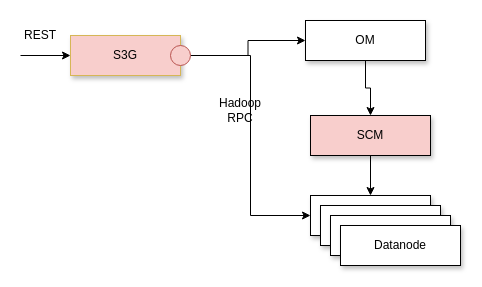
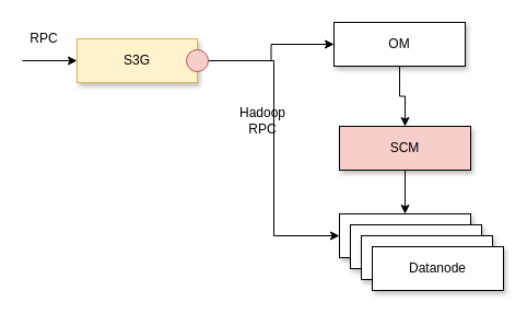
  <mxCell id="0" />
  <mxCell id="1" parent="0" />
- <mxCell id="2" value="S3G" style="rounded=0;whiteSpace=wrap;html=1;fillColor=#f8cecc;strokeColor=#d6b656;shadow=1;" vertex="1" parent="1"><mxGeometry x="70" y="35" width="110" height="40" as="geometry" /></mxCell>
+ <mxCell id="2" value="S3G" style="rounded=0;whiteSpace=wrap;html=1;fillColor=#fff2cc;strokeColor=#d6b656;shadow=1;" vertex="1" parent="1"><mxGeometry x="70" y="35" width="110" height="40" as="geometry" /></mxCell>
  <mxCell id="3" style="edgeStyle=orthogonalEdgeStyle;rounded=0;orthogonalLoop=1;jettySize=auto;html=1;entryX=0;entryY=0.5;entryDx=0;entryDy=0;" edge="1" parent="1" source="5" target="9"><mxGeometry relative="1" as="geometry" /></mxCell>
  <mxCell id="4" style="edgeStyle=orthogonalEdgeStyle;rounded=0;orthogonalLoop=1;jettySize=auto;html=1;entryX=0;entryY=0.5;entryDx=0;entryDy=0;" edge="1" parent="1" source="5" target="10"><mxGeometry relative="1" as="geometry" /></mxCell>
  <mxCell id="5" value="" style="ellipse;whiteSpace=wrap;html=1;fillColor=#f8cecc;strokeColor=#b85450;" vertex="1" parent="1"><mxGeometry x="170" y="45" width="20" height="20" as="geometry" /></mxCell>
  <mxCell id="6" style="edgeStyle=orthogonalEdgeStyle;rounded=0;orthogonalLoop=1;jettySize=auto;html=1;" edge="1" parent="1" source="7" target="10"><mxGeometry relative="1" as="geometry" /></mxCell>
  <mxCell id="7" value="SCM" style="rounded=0;whiteSpace=wrap;html=1;shadow=1;fillColor=#f8cecc;" vertex="1" parent="1"><mxGeometry x="310" y="115" width="120" height="40" as="geometry" /></mxCell>
  <mxCell id="8" style="edgeStyle=orthogonalEdgeStyle;rounded=0;orthogonalLoop=1;jettySize=auto;html=1;entryX=0.5;entryY=0;entryDx=0;entryDy=0;" edge="1" parent="1" source="9" target="7"><mxGeometry relative="1" as="geometry" /></mxCell>
  <mxCell id="9" value="OM" style="rounded=0;whiteSpace=wrap;html=1;shadow=1;" vertex="1" parent="1"><mxGeometry x="305" y="20" width="120" height="40" as="geometry" /></mxCell>
  <mxCell id="10" value="Datanode" style="rounded=0;whiteSpace=wrap;html=1;shadow=1;" vertex="1" parent="1"><mxGeometry x="310" y="195" width="120" height="40" as="geometry" /></mxCell>
  <mxCell id="11" value="Datanode" style="rounded=0;whiteSpace=wrap;html=1;shadow=1;" vertex="1" parent="1"><mxGeometry x="320" y="205" width="120" height="40" as="geometry" /></mxCell>
  <mxCell id="12" value="Datanode" style="rounded=0;whiteSpace=wrap;html=1;shadow=1;" vertex="1" parent="1"><mxGeometry x="330" y="215" width="120" height="40" as="geometry" /></mxCell>
  <mxCell id="13" value="Datanode" style="rounded=0;whiteSpace=wrap;html=1;shadow=1;" vertex="1" parent="1"><mxGeometry x="340" y="225" width="120" height="40" as="geometry" /></mxCell>
  <mxCell id="14" value="Hadoop RPC" style="text;html=1;strokeColor=none;fillColor=none;align=center;verticalAlign=middle;whiteSpace=wrap;rounded=0;" vertex="1" parent="1"><mxGeometry x="220" y="100" width="40" height="20" as="geometry" /></mxCell>
- <mxCell id="15" value="REST" style="text;html=1;strokeColor=none;fillColor=none;align=center;verticalAlign=middle;whiteSpace=wrap;rounded=0;" vertex="1" parent="1"><mxGeometry x="20" y="25" width="40" height="20" as="geometry" /></mxCell>
+ <mxCell id="15" value="RPC" style="text;html=1;strokeColor=none;fillColor=none;align=center;verticalAlign=middle;whiteSpace=wrap;rounded=0;" vertex="1" parent="1"><mxGeometry x="20" y="25" width="40" height="20" as="geometry" /></mxCell>
  <mxCell id="16" value="" style="endArrow=classic;html=1;entryX=0;entryY=0.5;entryDx=0;entryDy=0;" edge="1" parent="1" target="2"><mxGeometry width="50" height="50" relative="1" as="geometry"><mxPoint x="20" y="55" as="sourcePoint" /><mxPoint x="310" y="225" as="targetPoint" /></mxGeometry></mxCell>
